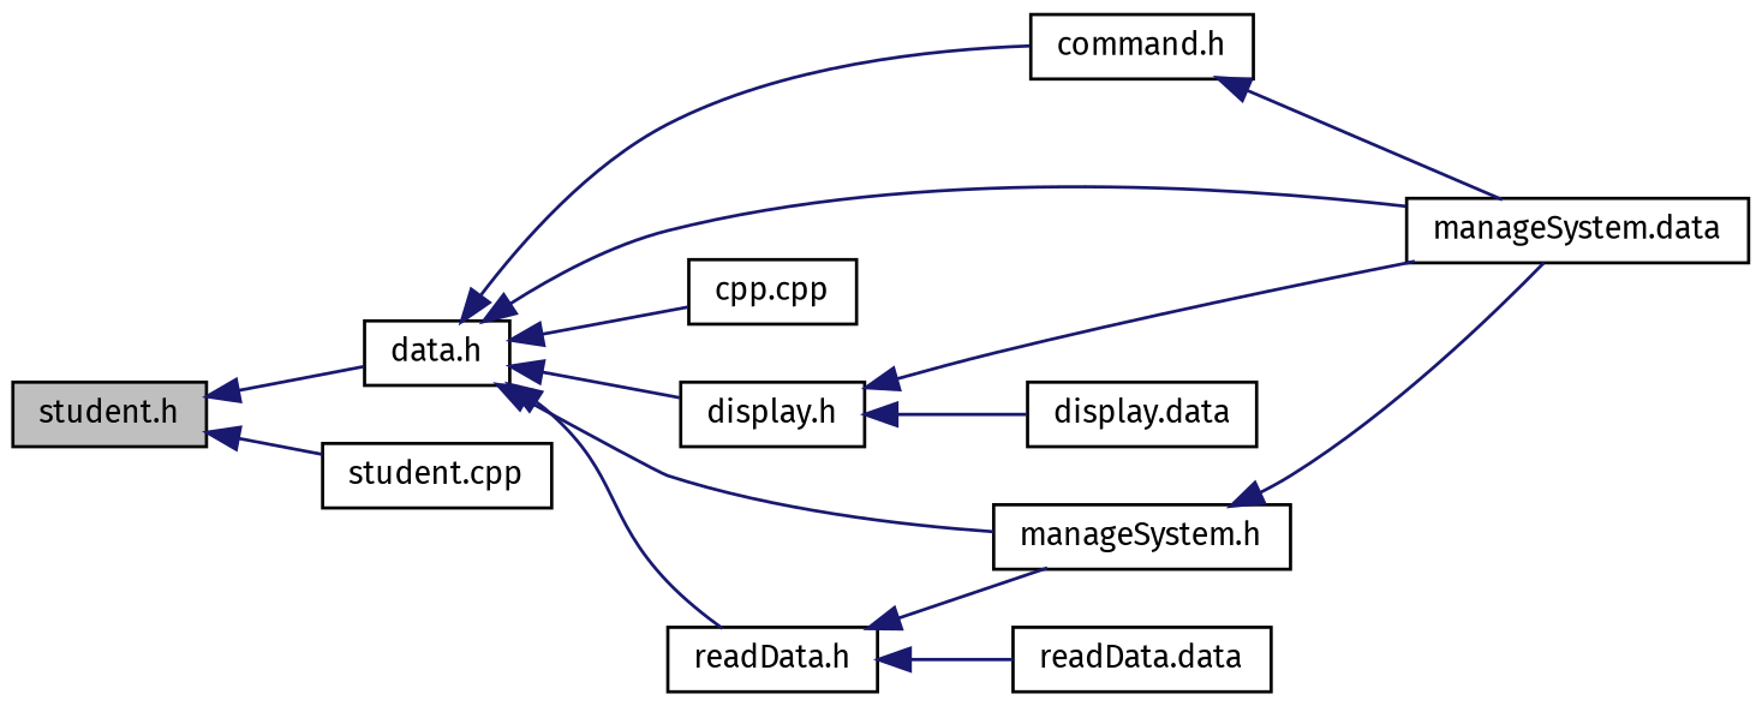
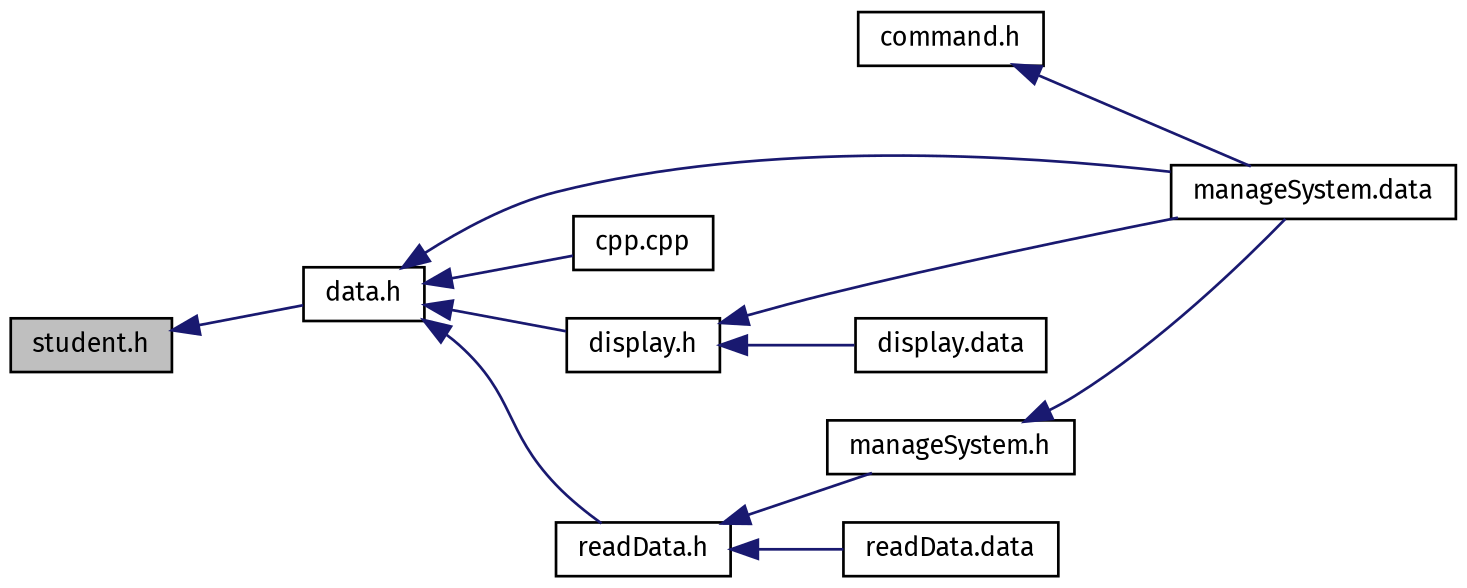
  digraph {
    fontname="Fira Sans"
    rankdir=LR
    node [color=black fillcolor=white fontname="Fira Sans" fontsize=10 shape=record style=filled]
    edge [color=midnightblue dir=back fontname="Fira Sans" fontsize=10 labelfontname=Helvetica labelfontsize=10 style=solid]
    n1 [fillcolor=grey75 fontcolor=black height=0.2 label="student.h" width=0.4]
    n2 [height=0.2 label="data.h" width=0.4]
-   n3 [height=0.2 label="student.cpp" width=0.4]
    n4 [height=0.2 label="command.h" width=0.4]
    n5 [height=0.2 label="manageSystem.data" width=0.4]
    n6 [height=0.2 label="cpp.cpp" width=0.4]
    n7 [height=0.2 label="display.h" width=0.4]
    n8 [height=0.2 label="manageSystem.h" width=0.4]
    n9 [height=0.2 label="readData.h" width=0.4]
    n10 [height=0.2 label="display.data" width=0.4]
    n11 [height=0.2 label="readData.data" width=0.4]
    n1 -> n2
-   n1 -> n3
-   n2 -> n4
    n2 -> n5
    n2 -> n6
    n2 -> n7
-   n2 -> n8
    n2 -> n9
    n4 -> n5
    n7 -> n5
    n7 -> n10
    n8 -> n5
    n9 -> n8
    n9 -> n11
  }
